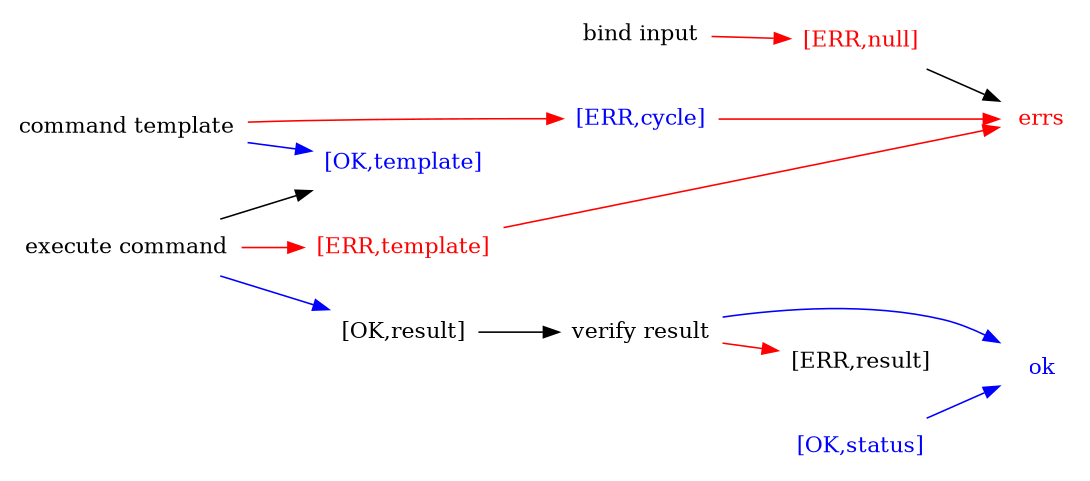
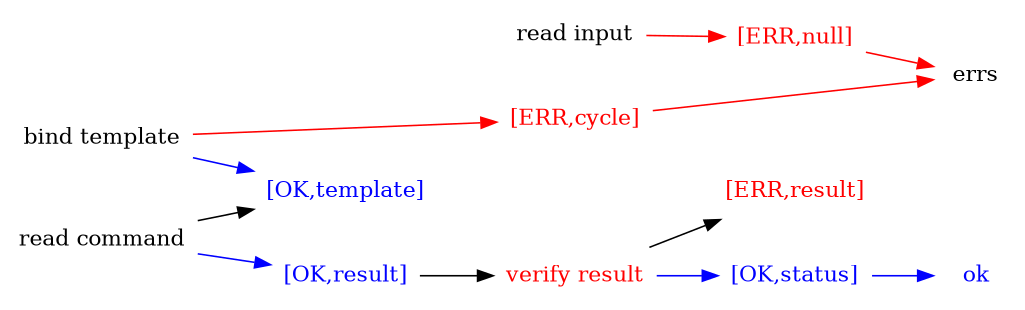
  digraph {
    clusterrank=local
    rankdir=LR
    node [fontcolor=red shape=none]
    edge [color=red]
-   errs
+   errs [fontcolor=black]
    ok [fontcolor=blue]
-   n3 [label="bind input" fontcolor=""]
+   n3 [label="read input" fontcolor=""]
    n4 [label="[ERR,null]"]
-   n5 [label="command template" fontcolor=""]
+   n5 [label="bind template" fontcolor=""]
    n6 [fontcolor=blue label="[OK,template]"]
-   n7 [fontcolor=blue label="[ERR,cycle]"]
-   n8 [label="execute command" fontcolor=""]
-   n9 [label="[ERR,template]"]
-   n10 [fontcolor=black label="[OK,result]"]
-   n11 [label="verify result" fontcolor=""]
-   n12 [fontcolor=black label="[ERR,result]"]
+   n7 [label="[ERR,cycle]"]
+   n8 [label="read command" fontcolor=""]
+   n10 [fontcolor=blue label="[OK,result]"]
+   n11 [label="verify result"]
+   n12 [label="[ERR,result]"]
    n13 [fontcolor=blue label="[OK,status]"]
    subgraph sub_1 {
      rank=sink
      errs
      ok
    }
    n3 -> n4
-   n4 -> errs [color=black]
+   n4 -> errs
    n5 -> n6 [color=blue]
    n5 -> n7
    n7 -> errs
    n8 -> n6 [color=""]
-   n8 -> n9
    n8 -> n10 [color=blue]
-   n9 -> errs
    n10 -> n11 [color=""]
-   n11 -> n12
-   n11 -> ok [color=blue]
+   n11 -> n12 [color=black]
+   n11 -> n13 [color=blue]
    n13 -> ok [color=blue]
  }
